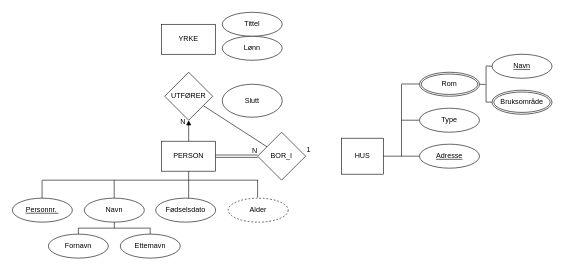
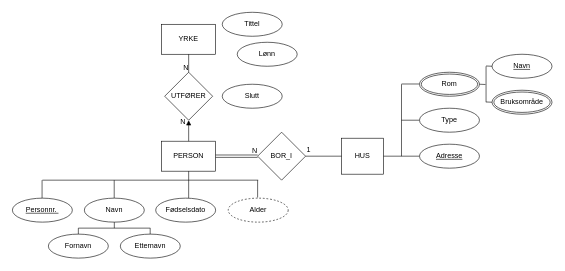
  <mxCell id="0" />
  <mxCell id="1" parent="0" />
  <mxCell id="2" value="BOR_I" style="rhombus;whiteSpace=wrap;html=1;" parent="1" vertex="1"><mxGeometry x="429" y="220" width="80" height="80" as="geometry" /></mxCell>
  <mxCell id="3" value="HUS" style="rounded=0;whiteSpace=wrap;html=1;" parent="1" vertex="1"><mxGeometry x="569" y="230" width="70" height="60" as="geometry" /></mxCell>
- <mxCell id="4" value="" style="endArrow=none;html=1;rounded=0;" parent="1" source="2" target="37" edge="1"><mxGeometry width="50" height="50" relative="1" as="geometry"><mxPoint x="499" y="370" as="sourcePoint" /><mxPoint x="549" y="320" as="targetPoint" /></mxGeometry></mxCell>
+ <mxCell id="4" value="" style="endArrow=none;html=1;rounded=0;entryX=0;entryY=0.5;entryDx=0;entryDy=0;" parent="1" source="2" target="3" edge="1"><mxGeometry width="50" height="50" relative="1" as="geometry"><mxPoint x="499" y="370" as="sourcePoint" /><mxPoint x="549" y="320" as="targetPoint" /></mxGeometry></mxCell>
  <mxCell id="5" value="" style="endArrow=none;html=1;rounded=0;exitX=1;exitY=0.5;exitDx=0;exitDy=0;" parent="1" source="3" edge="1"><mxGeometry width="50" height="50" relative="1" as="geometry"><mxPoint x="659" y="280" as="sourcePoint" /><mxPoint x="699" y="260" as="targetPoint" /></mxGeometry></mxCell>
  <mxCell id="6" value="" style="endArrow=none;html=1;rounded=0;" parent="1" edge="1"><mxGeometry width="50" height="50" relative="1" as="geometry"><mxPoint x="669" y="260" as="sourcePoint" /><mxPoint x="669" y="140" as="targetPoint" /></mxGeometry></mxCell>
  <mxCell id="7" value="" style="endArrow=none;html=1;rounded=0;" parent="1" edge="1"><mxGeometry width="50" height="50" relative="1" as="geometry"><mxPoint x="669" y="200" as="sourcePoint" /><mxPoint x="699" y="200" as="targetPoint" /></mxGeometry></mxCell>
  <mxCell id="8" value="" style="endArrow=none;html=1;rounded=0;" parent="1" edge="1"><mxGeometry width="50" height="50" relative="1" as="geometry"><mxPoint x="669" y="139.58" as="sourcePoint" /><mxPoint x="699" y="139.58" as="targetPoint" /></mxGeometry></mxCell>
  <mxCell id="9" value="1" style="text;html=1;align=center;verticalAlign=middle;resizable=0;points=[];autosize=1;strokeColor=none;fillColor=none;" parent="1" vertex="1"><mxGeometry x="499" y="235" width="30" height="30" as="geometry" /></mxCell>
  <mxCell id="10" value="PERSON" style="rounded=0;whiteSpace=wrap;html=1;" parent="1" vertex="1"><mxGeometry x="269" y="235" width="90" height="50" as="geometry" /></mxCell>
  <mxCell id="11" value="" style="shape=link;html=1;rounded=0;entryX=0;entryY=0.5;entryDx=0;entryDy=0;" parent="1" target="2" edge="1"><mxGeometry relative="1" as="geometry"><mxPoint x="359" y="260" as="sourcePoint" /><mxPoint x="399" y="260" as="targetPoint" /></mxGeometry></mxCell>
  <mxCell id="12" value="N" style="resizable=0;html=1;align=right;verticalAlign=bottom;" parent="11" connectable="0" vertex="1"><mxGeometry x="1" relative="1" as="geometry" /></mxCell>
  <mxCell id="13" value="" style="endArrow=none;html=1;rounded=0;exitX=0.5;exitY=1;exitDx=0;exitDy=0;entryX=0.5;entryY=0;entryDx=0;entryDy=0;" parent="1" source="10" edge="1"><mxGeometry width="50" height="50" relative="1" as="geometry"><mxPoint x="649" y="200" as="sourcePoint" /><mxPoint x="314" y="330" as="targetPoint" /></mxGeometry></mxCell>
  <mxCell id="14" value="" style="endArrow=none;html=1;rounded=0;" parent="1" edge="1"><mxGeometry width="50" height="50" relative="1" as="geometry"><mxPoint x="430" y="300" as="sourcePoint" /><mxPoint x="70" y="300" as="targetPoint" /></mxGeometry></mxCell>
  <mxCell id="15" value="" style="endArrow=none;html=1;rounded=0;entryX=0.4;entryY=-0.017;entryDx=0;entryDy=0;entryPerimeter=0;" parent="1" edge="1"><mxGeometry width="50" height="50" relative="1" as="geometry"><mxPoint x="429" y="300" as="sourcePoint" /><mxPoint x="429" y="328.98" as="targetPoint" /></mxGeometry></mxCell>
  <mxCell id="16" value="" style="endArrow=none;html=1;rounded=0;entryX=0.5;entryY=0;entryDx=0;entryDy=0;" parent="1" edge="1"><mxGeometry width="50" height="50" relative="1" as="geometry"><mxPoint x="189.8" y="300" as="sourcePoint" /><mxPoint x="189.8" y="330" as="targetPoint" /></mxGeometry></mxCell>
  <mxCell id="17" value="Navn" style="ellipse;whiteSpace=wrap;html=1;align=center;fontStyle=0" parent="1" vertex="1"><mxGeometry x="140" y="330" width="100" height="40" as="geometry" /></mxCell>
  <mxCell id="18" value="Fornavn" style="ellipse;whiteSpace=wrap;html=1;align=center;" parent="1" vertex="1"><mxGeometry x="80" y="390" width="100" height="40" as="geometry" /></mxCell>
  <mxCell id="19" value="Etternavn" style="ellipse;whiteSpace=wrap;html=1;align=center;" parent="1" vertex="1"><mxGeometry x="200" y="390" width="100" height="40" as="geometry" /></mxCell>
  <mxCell id="20" value="" style="endArrow=none;html=1;rounded=0;entryX=0.5;entryY=1;entryDx=0;entryDy=0;" parent="1" target="17" edge="1"><mxGeometry width="50" height="50" relative="1" as="geometry"><mxPoint x="190" y="380" as="sourcePoint" /><mxPoint x="195" y="340" as="targetPoint" /></mxGeometry></mxCell>
  <mxCell id="21" value="" style="endArrow=none;html=1;rounded=0;" parent="1" edge="1"><mxGeometry width="50" height="50" relative="1" as="geometry"><mxPoint x="250" y="380" as="sourcePoint" /><mxPoint x="130" y="380" as="targetPoint" /></mxGeometry></mxCell>
  <mxCell id="22" value="" style="endArrow=none;html=1;rounded=0;entryX=0.5;entryY=1;entryDx=0;entryDy=0;" parent="1" edge="1"><mxGeometry width="50" height="50" relative="1" as="geometry"><mxPoint x="130" y="390" as="sourcePoint" /><mxPoint x="130" y="380" as="targetPoint" /></mxGeometry></mxCell>
  <mxCell id="23" value="" style="endArrow=none;html=1;rounded=0;entryX=0.5;entryY=1;entryDx=0;entryDy=0;" parent="1" edge="1"><mxGeometry width="50" height="50" relative="1" as="geometry"><mxPoint x="249.8" y="390" as="sourcePoint" /><mxPoint x="249.8" y="380" as="targetPoint" /></mxGeometry></mxCell>
  <mxCell id="24" value="&lt;u&gt;Personnr.&amp;nbsp;&lt;/u&gt;" style="ellipse;whiteSpace=wrap;html=1;align=center;fontStyle=0" parent="1" vertex="1"><mxGeometry x="20" y="330" width="100" height="40" as="geometry" /></mxCell>
  <mxCell id="25" value="Fødselsdato" style="ellipse;whiteSpace=wrap;html=1;align=center;fontStyle=0" parent="1" vertex="1"><mxGeometry x="259" y="330" width="100" height="40" as="geometry" /></mxCell>
  <mxCell id="26" value="Alder" style="ellipse;whiteSpace=wrap;html=1;align=center;fontStyle=0;dashed=1;" parent="1" vertex="1"><mxGeometry x="380" y="330" width="100" height="40" as="geometry" /></mxCell>
  <mxCell id="27" value="" style="endArrow=none;html=1;rounded=0;entryX=0.5;entryY=0;entryDx=0;entryDy=0;" parent="1" edge="1"><mxGeometry width="50" height="50" relative="1" as="geometry"><mxPoint x="69.5" y="300" as="sourcePoint" /><mxPoint x="69.5" y="330" as="targetPoint" /></mxGeometry></mxCell>
  <mxCell id="28" value="&lt;u&gt;Adresse&lt;/u&gt;" style="ellipse;whiteSpace=wrap;html=1;align=center;fontStyle=0" parent="1" vertex="1"><mxGeometry x="699" y="240" width="100" height="40" as="geometry" /></mxCell>
  <mxCell id="29" value="Type" style="ellipse;whiteSpace=wrap;html=1;align=center;fontStyle=0" parent="1" vertex="1"><mxGeometry x="699" y="180" width="100" height="40" as="geometry" /></mxCell>
  <mxCell id="30" value="Rom" style="ellipse;shape=doubleEllipse;margin=3;whiteSpace=wrap;html=1;align=center;" parent="1" vertex="1"><mxGeometry x="699" y="120" width="100" height="40" as="geometry" /></mxCell>
  <mxCell id="31" value="&lt;u&gt;Navn&lt;/u&gt;" style="ellipse;whiteSpace=wrap;html=1;align=center;fontStyle=0" parent="1" vertex="1"><mxGeometry x="820" y="90" width="100" height="40" as="geometry" /></mxCell>
  <mxCell id="32" value="" style="endArrow=none;html=1;rounded=0;" parent="1" edge="1"><mxGeometry width="50" height="50" relative="1" as="geometry"><mxPoint x="810" y="110" as="sourcePoint" /><mxPoint x="810" y="170" as="targetPoint" /></mxGeometry></mxCell>
  <mxCell id="33" value="" style="endArrow=none;html=1;rounded=0;" parent="1" edge="1"><mxGeometry width="50" height="50" relative="1" as="geometry"><mxPoint x="810" y="169.58" as="sourcePoint" /><mxPoint x="820" y="170" as="targetPoint" /></mxGeometry></mxCell>
  <mxCell id="34" value="" style="endArrow=none;html=1;rounded=0;" parent="1" edge="1"><mxGeometry width="50" height="50" relative="1" as="geometry"><mxPoint x="810" y="109.58" as="sourcePoint" /><mxPoint x="820" y="110" as="targetPoint" /></mxGeometry></mxCell>
  <mxCell id="35" value="" style="endArrow=none;html=1;rounded=0;" parent="1" edge="1"><mxGeometry width="50" height="50" relative="1" as="geometry"><mxPoint x="799" y="140" as="sourcePoint" /><mxPoint x="809" y="140.42" as="targetPoint" /></mxGeometry></mxCell>
  <mxCell id="36" value="Bruksområde" style="ellipse;shape=doubleEllipse;margin=3;whiteSpace=wrap;html=1;align=center;" parent="1" vertex="1"><mxGeometry x="820" y="150" width="100" height="40" as="geometry" /></mxCell>
  <mxCell id="37" value="UTFØRER" style="rhombus;whiteSpace=wrap;html=1;" parent="1" vertex="1"><mxGeometry x="274" y="120" width="80" height="80" as="geometry" /></mxCell>
  <mxCell id="38" value="YRKE" style="rounded=0;whiteSpace=wrap;html=1;" parent="1" vertex="1"><mxGeometry x="269" y="40" width="90" height="50" as="geometry" /></mxCell>
  <mxCell id="39" value="" style="endArrow=block;html=1;rounded=0;exitX=0.5;exitY=0;exitDx=0;exitDy=0;entryX=0.5;entryY=1;entryDx=0;entryDy=0;" parent="1" source="10" target="37" edge="1"><mxGeometry relative="1" as="geometry"><mxPoint x="360" y="170" as="sourcePoint" /><mxPoint x="520" y="170" as="targetPoint" /></mxGeometry></mxCell>
  <mxCell id="40" value="N" style="resizable=0;html=1;align=right;verticalAlign=bottom;" parent="39" connectable="0" vertex="1"><mxGeometry x="1" relative="1" as="geometry"><mxPoint x="-5" y="10" as="offset" /></mxGeometry></mxCell>
+ <mxCell id="41" value="" style="endArrow=none;html=1;rounded=0;exitX=0.5;exitY=1;exitDx=0;exitDy=0;entryX=0.5;entryY=0;entryDx=0;entryDy=0;" parent="1" source="38" target="37" edge="1"><mxGeometry relative="1" as="geometry"><mxPoint x="370" y="110" as="sourcePoint" /><mxPoint x="530" y="110" as="targetPoint" /></mxGeometry></mxCell>
+ <mxCell id="42" value="N" style="resizable=0;html=1;align=right;verticalAlign=bottom;" parent="41" connectable="0" vertex="1"><mxGeometry x="1" relative="1" as="geometry" /></mxCell>
  <mxCell id="43" value="Tit&lt;span style=&quot;caret-color: rgba(0, 0, 0, 0); color: rgba(0, 0, 0, 0); font-family: monospace; font-size: 0px; text-align: start;&quot;&gt;%3CmxGraphModel%3E%3Croot%3E%3CmxCell%20id%3D%220%22%2F%3E%3CmxCell%20id%3D%221%22%20parent%3D%220%22%2F%3E%3CmxCell%20id%3D%222%22%20value%3D%22Type%22%20style%3D%22ellipse%3BwhiteSpace%3Dwrap%3Bhtml%3D1%3Balign%3Dcenter%3BfontStyle%3D0%22%20vertex%3D%221%22%20parent%3D%221%22%3E%3CmxGeometry%20x%3D%22579%22%20y%3D%22160%22%20width%3D%22100%22%20height%3D%2240%22%20as%3D%22geometry%22%2F%3E%3C%2FmxCell%3E%3C%2Froot%3E%3C%2FmxGraphModel%3&lt;/span&gt;tel" style="ellipse;whiteSpace=wrap;html=1;align=center;fontStyle=0" parent="1" vertex="1"><mxGeometry x="370" width="100" height="40" as="geometry" y="20" /></mxCell>
- <mxCell id="44" value="Lønn" style="ellipse;whiteSpace=wrap;html=1;align=center;fontStyle=0" parent="1" vertex="1"><mxGeometry x="370" y="60" width="100" height="40" as="geometry" /></mxCell>
- <mxCell id="45" value="Slutt" style="ellipse;whiteSpace=wrap;html=1;align=center;fontStyle=0" parent="1" vertex="1"><mxGeometry x="370" y="140" width="100" height="55" as="geometry" /></mxCell>
+ <mxCell id="44" value="Lønn" style="ellipse;whiteSpace=wrap;html=1;align=center;fontStyle=0" parent="1" vertex="1"><mxGeometry x="395" y="70" width="100" height="40" as="geometry" /></mxCell>
+ <mxCell id="45" value="Slutt" style="ellipse;whiteSpace=wrap;html=1;align=center;fontStyle=0" parent="1" vertex="1"><mxGeometry x="370" y="140" width="100" height="40" as="geometry" /></mxCell>
